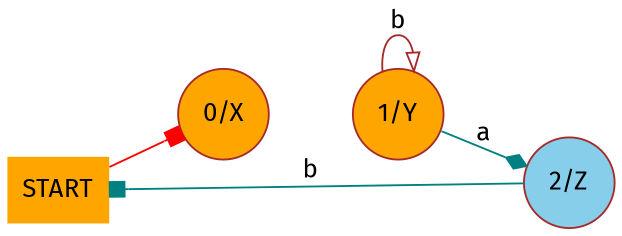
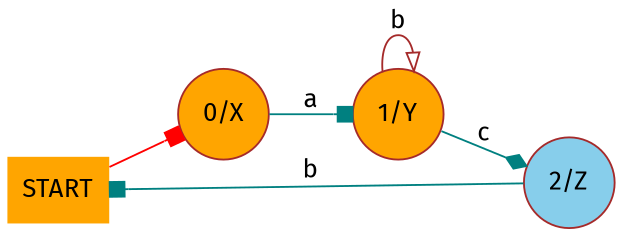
  digraph {
    fontname="Fira Sans"
    rankdir=LR
    node [color=brown fillcolor=orange fontname="Fira Sans" shape=circle style=filled]
    edge [arrowhead=box color=teal fontname="Fira Sans"]
    n1 [color=darkgreen label=START shape=plaintext]
    n2 [label="0/X"]
    n3 [label="1/Y"]
    n4 [fillcolor=skyblue label="2/Z"]
    n1 -> n2 [color=red]
+   n2 -> n3 [label=a]
    n3 -> n3 [arrowhead=onormal color=brown label=b]
-   n3 -> n4 [arrowhead=diamond label=a]
+   n3 -> n4 [arrowhead=diamond label=c]
    n4 -> n1 [label=b]
  }
